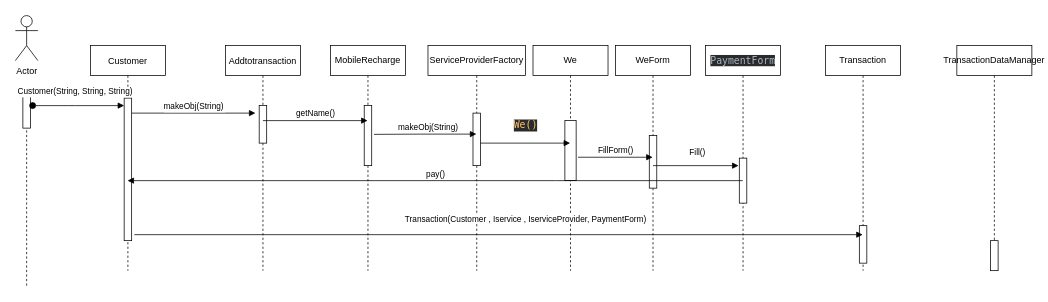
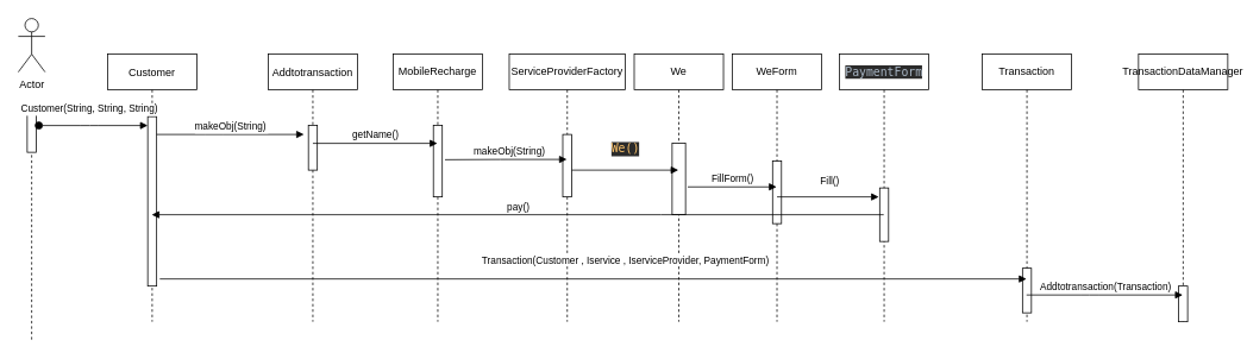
  <mxCell id="0" />
  <mxCell id="1" parent="0" />
  <mxCell id="2" value="Customer" style="shape=umlLifeline;perimeter=lifelinePerimeter;container=1;collapsible=0;recursiveResize=0;rounded=0;shadow=0;strokeWidth=1;" parent="1" vertex="1"><mxGeometry x="120" y="60" width="100" height="300" as="geometry" /></mxCell>
  <mxCell id="3" value="" style="points=[];perimeter=orthogonalPerimeter;rounded=0;shadow=0;strokeWidth=1;" parent="2" vertex="1"><mxGeometry x="45" y="70" width="10" height="190" as="geometry" /></mxCell>
  <mxCell id="4" value="Addtotransaction" style="shape=umlLifeline;perimeter=lifelinePerimeter;container=1;collapsible=0;recursiveResize=0;rounded=0;shadow=0;strokeWidth=1;" parent="1" vertex="1"><mxGeometry x="300" y="60" width="100" height="300" as="geometry" /></mxCell>
  <mxCell id="5" value="" style="points=[];perimeter=orthogonalPerimeter;rounded=0;shadow=0;strokeWidth=1;" parent="4" vertex="1"><mxGeometry x="45" y="80" width="10" height="50" as="geometry" /></mxCell>
  <mxCell id="6" value="makeObj(String)" style="verticalAlign=bottom;endArrow=block;shadow=0;strokeWidth=1;" parent="1" source="3" edge="1"><mxGeometry relative="1" as="geometry"><mxPoint x="275" y="140" as="sourcePoint" /><mxPoint x="340" y="150" as="targetPoint" /><Array as="points"><mxPoint x="240" y="150" /></Array><mxPoint as="offset" /></mxGeometry></mxCell>
  <mxCell id="7" value="Actor" style="shape=umlActor;verticalLabelPosition=bottom;verticalAlign=top;html=1;outlineConnect=0;" vertex="1" parent="1"><mxGeometry x="20" y="20" width="30" height="60" as="geometry" /></mxCell>
  <mxCell id="8" value="" style="endArrow=none;dashed=1;html=1;" edge="1" parent="1" source="9"><mxGeometry width="50" height="50" relative="1" as="geometry"><mxPoint x="40" y="380" as="sourcePoint" /><mxPoint x="35" y="120" as="targetPoint" /></mxGeometry></mxCell>
  <mxCell id="9" value="" style="html=1;points=[];perimeter=orthogonalPerimeter;" vertex="1" parent="1"><mxGeometry x="30" y="120" width="10" height="50" as="geometry" /></mxCell>
  <mxCell id="10" value="" style="endArrow=none;dashed=1;html=1;" edge="1" parent="1" target="9"><mxGeometry width="50" height="50" relative="1" as="geometry"><mxPoint x="35" y="380" as="sourcePoint" /><mxPoint x="40" y="120" as="targetPoint" /><Array as="points"><mxPoint x="35" y="270" /></Array></mxGeometry></mxCell>
  <mxCell id="11" value="Customer(String, String, String)" style="verticalAlign=bottom;startArrow=oval;endArrow=block;startSize=8;shadow=0;strokeWidth=1;" parent="1" target="3" edge="1"><mxGeometry x="-0.066" y="10" relative="1" as="geometry"><mxPoint x="43" y="140" as="sourcePoint" /><Array as="points"><mxPoint x="100" y="140" /></Array><mxPoint as="offset" /></mxGeometry></mxCell>
  <mxCell id="12" value="MobileRecharge" style="shape=umlLifeline;perimeter=lifelinePerimeter;whiteSpace=wrap;html=1;container=1;collapsible=0;recursiveResize=0;outlineConnect=0;" vertex="1" parent="1"><mxGeometry x="440" y="60" width="100" height="300" as="geometry" /></mxCell>
  <mxCell id="13" value="" style="html=1;points=[];perimeter=orthogonalPerimeter;" vertex="1" parent="12"><mxGeometry x="45" y="80" width="10" height="80" as="geometry" /></mxCell>
  <mxCell id="14" value="getName()" style="html=1;verticalAlign=bottom;endArrow=block;" edge="1" parent="1"><mxGeometry width="80" relative="1" as="geometry"><mxPoint x="350" y="160" as="sourcePoint" /><mxPoint x="489.5" y="160" as="targetPoint" /><mxPoint as="offset" /></mxGeometry></mxCell>
  <mxCell id="15" value="ServiceProviderFactory" style="shape=umlLifeline;perimeter=lifelinePerimeter;whiteSpace=wrap;html=1;container=1;collapsible=0;recursiveResize=0;outlineConnect=0;" vertex="1" parent="1"><mxGeometry x="570" y="60" width="130" height="300" as="geometry" /></mxCell>
  <mxCell id="16" value="" style="html=1;points=[];perimeter=orthogonalPerimeter;" vertex="1" parent="15"><mxGeometry x="60" y="90" width="10" height="70" as="geometry" /></mxCell>
  <mxCell id="17" value="makeObj(String)" style="html=1;verticalAlign=bottom;endArrow=block;exitX=1.303;exitY=0.479;exitDx=0;exitDy=0;exitPerimeter=0;" edge="1" parent="1" source="13" target="15"><mxGeometry x="0.055" width="80" relative="1" as="geometry"><mxPoint x="495" y="200" as="sourcePoint" /><mxPoint x="575" y="200" as="targetPoint" /><Array as="points"><mxPoint x="560" y="178" /></Array><mxPoint as="offset" /></mxGeometry></mxCell>
  <mxCell id="18" value="We" style="shape=umlLifeline;perimeter=lifelinePerimeter;whiteSpace=wrap;html=1;container=1;collapsible=0;recursiveResize=0;outlineConnect=0;" vertex="1" parent="1"><mxGeometry x="710" y="60" width="100" height="300" as="geometry" /></mxCell>
  <mxCell id="19" value="" style="html=1;points=[];perimeter=orthogonalPerimeter;" vertex="1" parent="18"><mxGeometry x="42.5" y="100" width="15" height="80" as="geometry" /></mxCell>
  <mxCell id="20" value="&lt;div style=&quot;background-color: rgb(43 , 43 , 43) ; font-family: &amp;#34;jetbrains mono&amp;#34; , monospace ; font-size: 9.8pt&quot;&gt;&lt;pre&gt;&lt;font color=&quot;#ffc66d&quot;&gt;We()&lt;/font&gt;&lt;/pre&gt;&lt;/div&gt;" style="html=1;verticalAlign=bottom;endArrow=block;" edge="1" parent="1" target="18"><mxGeometry x="0.004" width="80" relative="1" as="geometry"><mxPoint x="640" y="190" as="sourcePoint" /><mxPoint x="720" y="190" as="targetPoint" /><mxPoint as="offset" /></mxGeometry></mxCell>
  <mxCell id="21" value="WeForm" style="shape=umlLifeline;perimeter=lifelinePerimeter;whiteSpace=wrap;html=1;container=1;collapsible=0;recursiveResize=0;outlineConnect=0;" vertex="1" parent="1"><mxGeometry x="820" y="60" width="100" height="300" as="geometry" /></mxCell>
  <mxCell id="22" value="" style="html=1;points=[];perimeter=orthogonalPerimeter;" vertex="1" parent="21"><mxGeometry x="45" y="120" width="10" height="70" as="geometry" /></mxCell>
  <mxCell id="23" value="FillForm()" style="html=1;verticalAlign=bottom;endArrow=block;" edge="1" parent="1" target="21"><mxGeometry width="80" relative="1" as="geometry"><mxPoint x="770" y="208.82" as="sourcePoint" /><mxPoint x="850" y="208.82" as="targetPoint" /></mxGeometry></mxCell>
  <mxCell id="24" value="&lt;div style=&quot;background-color: rgb(43 , 43 , 43)&quot;&gt;&lt;pre&gt;&lt;font color=&quot;#a9b7c6&quot;&gt;&lt;span style=&quot;font-size: 13.067px&quot;&gt;PaymentForm&lt;/span&gt;&lt;/font&gt;&lt;font color=&quot;#a9b7c6&quot; face=&quot;jetbrains mono, monospace&quot;&gt;&lt;span style=&quot;font-size: 9.8pt&quot;&gt;&lt;br&gt;&lt;/span&gt;&lt;/font&gt;&lt;/pre&gt;&lt;/div&gt;" style="shape=umlLifeline;perimeter=lifelinePerimeter;whiteSpace=wrap;html=1;container=1;collapsible=0;recursiveResize=0;outlineConnect=0;" vertex="1" parent="1"><mxGeometry x="940" y="60" width="100" height="300" as="geometry" /></mxCell>
  <mxCell id="25" value="" style="html=1;points=[];perimeter=orthogonalPerimeter;" vertex="1" parent="24"><mxGeometry x="45" y="150" width="10" height="60" as="geometry" /></mxCell>
  <mxCell id="26" value="Fill()" style="html=1;verticalAlign=bottom;endArrow=block;" edge="1" parent="1"><mxGeometry x="0.029" y="9" width="80" relative="1" as="geometry"><mxPoint x="870" y="220" as="sourcePoint" /><mxPoint x="984" y="220" as="targetPoint" /><mxPoint as="offset" /></mxGeometry></mxCell>
  <mxCell id="27" value="pay()" style="html=1;verticalAlign=bottom;endArrow=block;" edge="1" parent="1" source="24" target="2"><mxGeometry width="80" relative="1" as="geometry"><mxPoint x="690" y="200" as="sourcePoint" /><mxPoint x="770" y="200" as="targetPoint" /><Array as="points"><mxPoint x="750" y="240" /></Array></mxGeometry></mxCell>
  <mxCell id="28" value="Transaction" style="shape=umlLifeline;perimeter=lifelinePerimeter;whiteSpace=wrap;html=1;container=1;collapsible=0;recursiveResize=0;outlineConnect=0;" vertex="1" parent="1"><mxGeometry x="1100" y="60" width="100" height="300" as="geometry" /></mxCell>
  <mxCell id="29" value="" style="html=1;points=[];perimeter=orthogonalPerimeter;" vertex="1" parent="28"><mxGeometry x="45" y="240" width="10" height="50" as="geometry" /></mxCell>
  <mxCell id="30" value="Transaction(Customer , Iservice , IserviceProvider, PaymentForm)" style="html=1;verticalAlign=bottom;endArrow=block;exitX=1.353;exitY=0.958;exitDx=0;exitDy=0;exitPerimeter=0;" edge="1" parent="1" source="3" target="28"><mxGeometry x="0.074" y="12" width="80" relative="1" as="geometry"><mxPoint x="240" y="320" as="sourcePoint" /><mxPoint x="770" y="200" as="targetPoint" /><mxPoint as="offset" /></mxGeometry></mxCell>
  <mxCell id="31" value="TransactionDataManager" style="shape=umlLifeline;perimeter=lifelinePerimeter;whiteSpace=wrap;html=1;container=1;collapsible=0;recursiveResize=0;outlineConnect=0;" vertex="1" parent="1"><mxGeometry x="1275" y="60" width="100" height="300" as="geometry" /></mxCell>
  <mxCell id="32" value="" style="html=1;points=[];perimeter=orthogonalPerimeter;" vertex="1" parent="31"><mxGeometry x="45" y="260" width="10" height="40" as="geometry" /></mxCell>
+ <mxCell id="33" value="Addtotransaction(Transaction)" style="html=1;verticalAlign=bottom;endArrow=block;" edge="1" parent="1" source="28" target="31"><mxGeometry width="80" relative="1" as="geometry"><mxPoint x="1180" y="320" as="sourcePoint" /><mxPoint x="1250" y="200" as="targetPoint" /><Array as="points"><mxPoint x="1220" y="330" /></Array></mxGeometry></mxCell>
